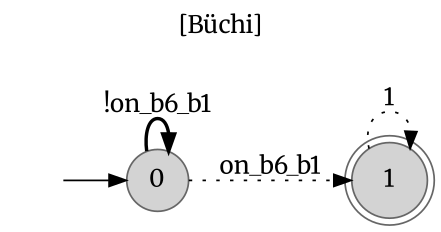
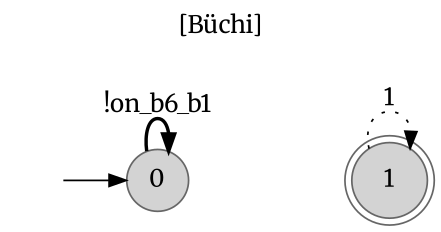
  digraph {
    label="[Büchi]"
    labelloc=t
    rankdir=LR
    fontname=Merriweather
    node [shape=circle style=filled fontname=Merriweather fillcolor=lightgrey color=gray40]
    edge [style=dotted fontname=Merriweather]
    I [style=invis width=0 fillcolor="" color=""]
    n2 [label=0]
    n3 [label=1 peripheries=2]
    I -> n2 [style=solid]
    n2 -> n2 [label="!on_b6_b1" style=bold]
-   n2 -> n3 [label=on_b6_b1]
    n3 -> n3 [label=1]
  }
